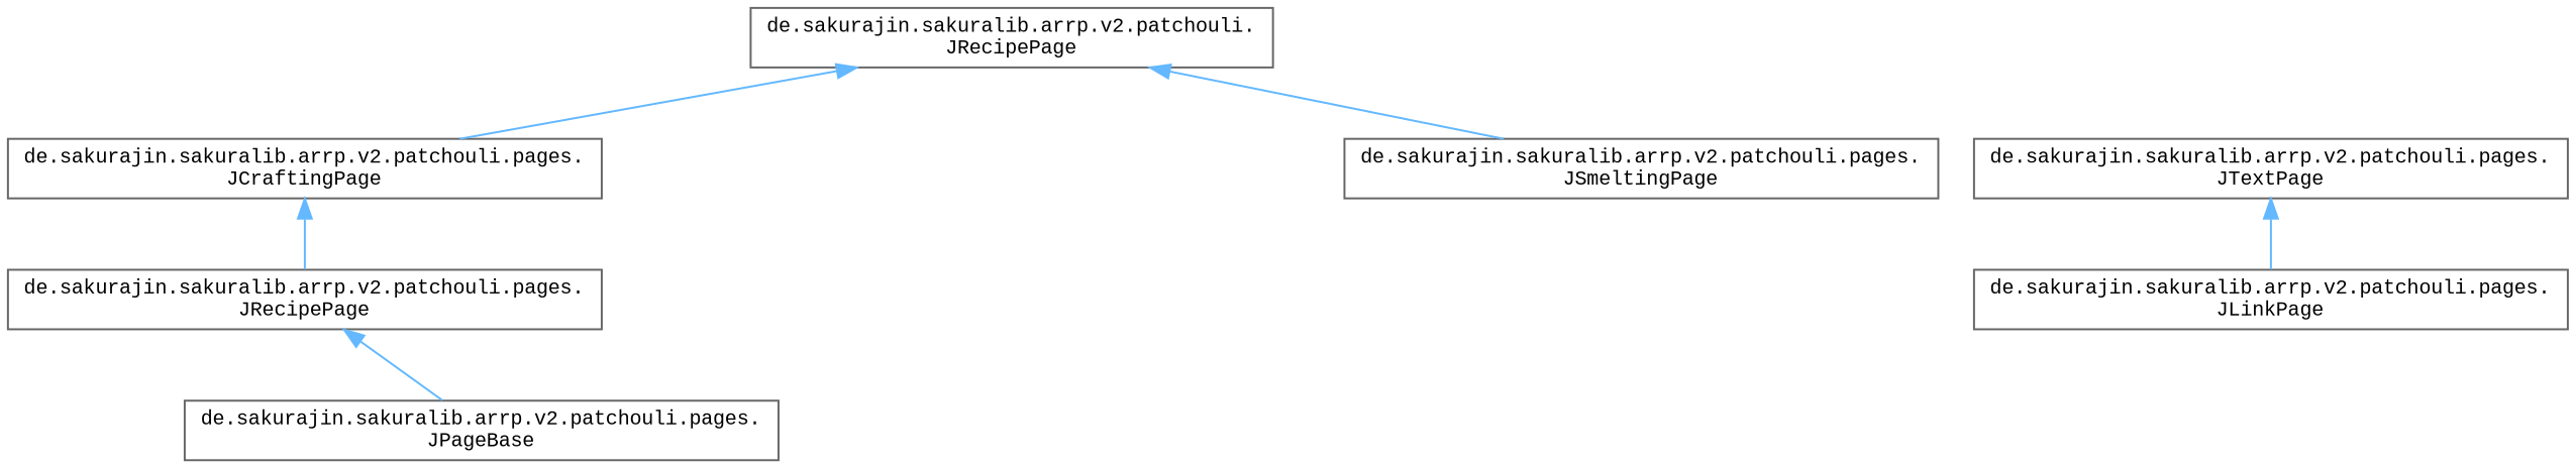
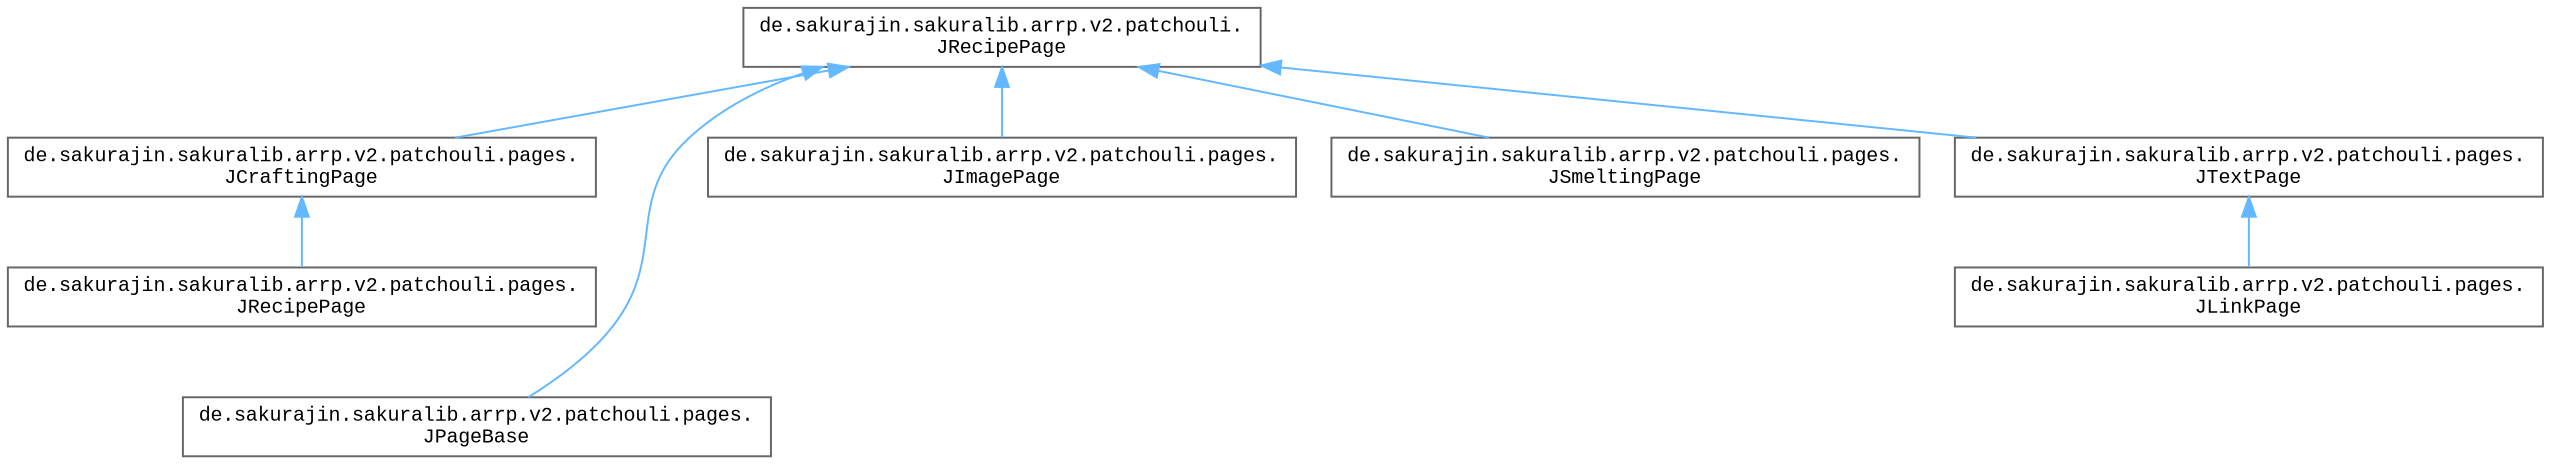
  digraph {
    fontname="Liberation Mono"
    rankdir=TB
    node [color=grey40 fillcolor=white fontname="Liberation Mono" fontsize=10 shape=box style=filled]
    edge [color=steelblue1 dir=back fontname="Liberation Mono" fontsize=10 labelfontname=Helvetica labelfontsize=10 style=solid]
    n1 [height=0.2 label="de.sakurajin.sakuralib.arrp.v2.patchouli.\lJRecipePage" width=0.4]
    n2 [height=0.2 label="de.sakurajin.sakuralib.arrp.v2.patchouli.pages.\lJCraftingPage" width=0.4]
    n3 [height=0.2 label="de.sakurajin.sakuralib.arrp.v2.patchouli.pages.\lJPageBase" width=0.4]
+   n4 [height=0.2 label="de.sakurajin.sakuralib.arrp.v2.patchouli.pages.\lJImagePage" width=0.4]
    n5 [height=0.2 label="de.sakurajin.sakuralib.arrp.v2.patchouli.pages.\lJSmeltingPage" width=0.4]
    n6 [height=0.2 label="de.sakurajin.sakuralib.arrp.v2.patchouli.pages.\lJTextPage" width=0.4]
    n7 [height=0.2 label="de.sakurajin.sakuralib.arrp.v2.patchouli.pages.\lJRecipePage" width=0.4]
    n8 [height=0.2 label="de.sakurajin.sakuralib.arrp.v2.patchouli.pages.\lJLinkPage" width=0.4]
    n1 -> n2
-   n7 -> n3
+   n1 -> n3
+   n1 -> n4
    n1 -> n5
+   n1 -> n6
    n2 -> n7
    n6 -> n8
  }
